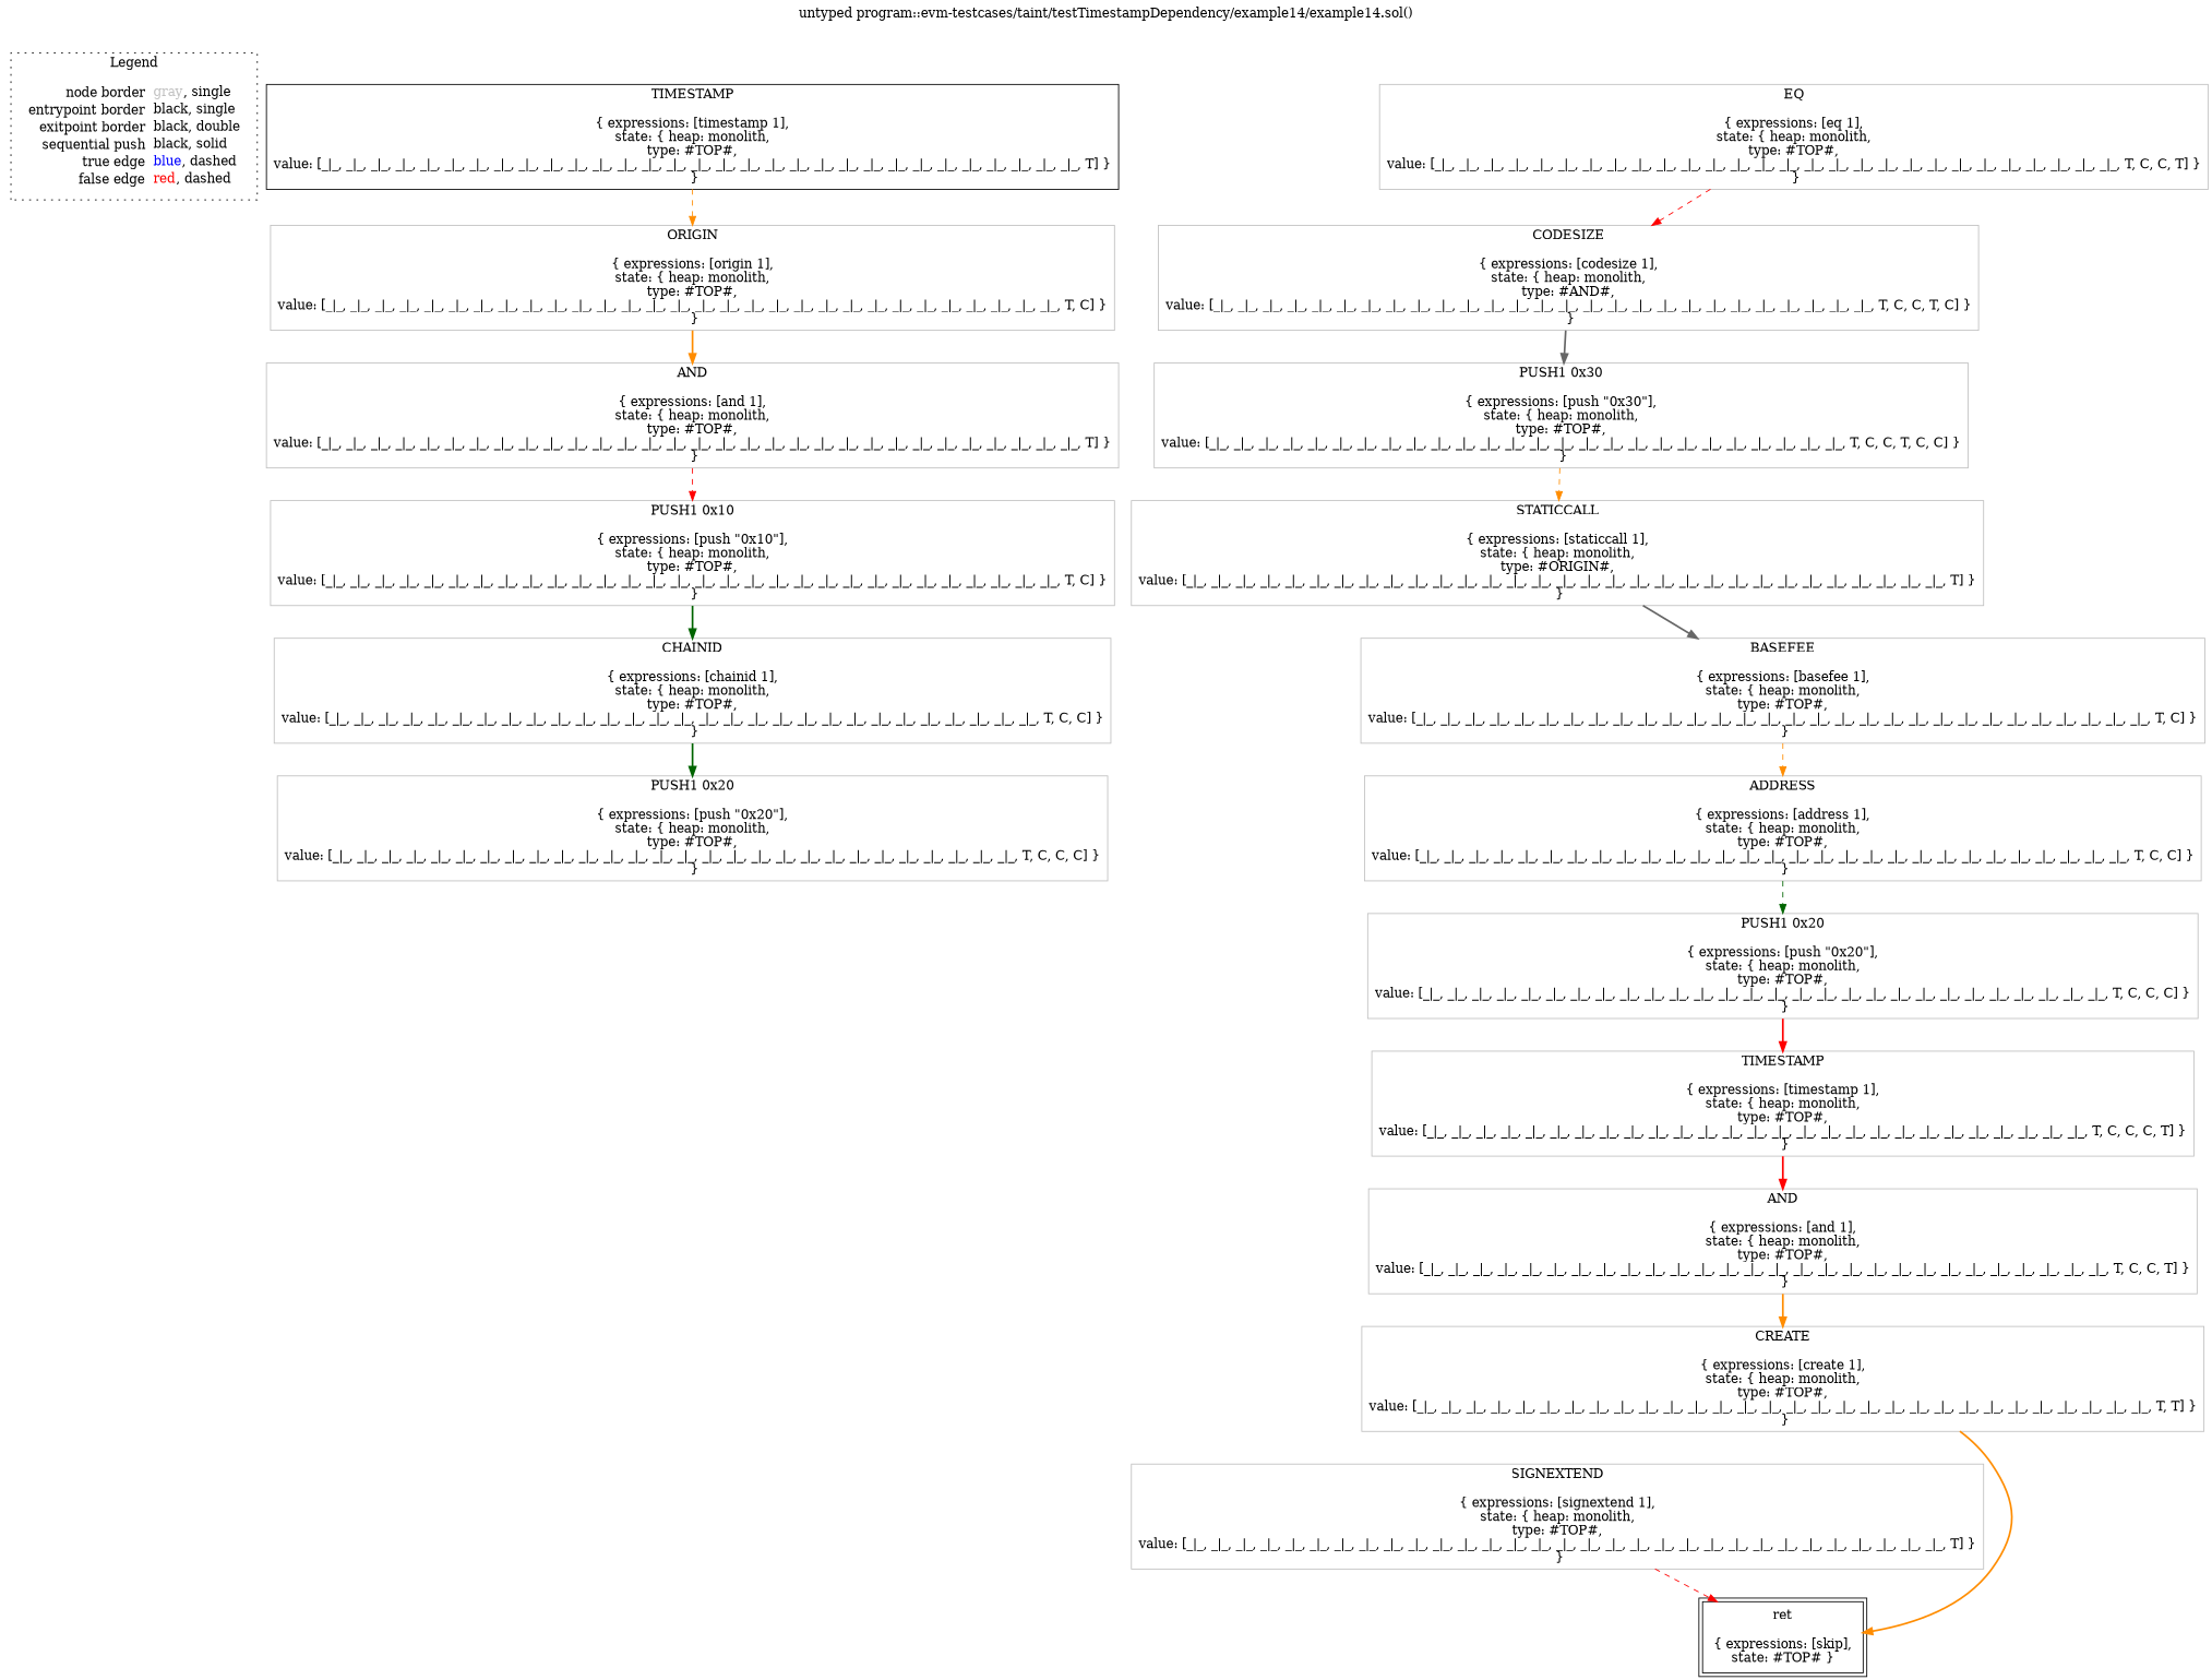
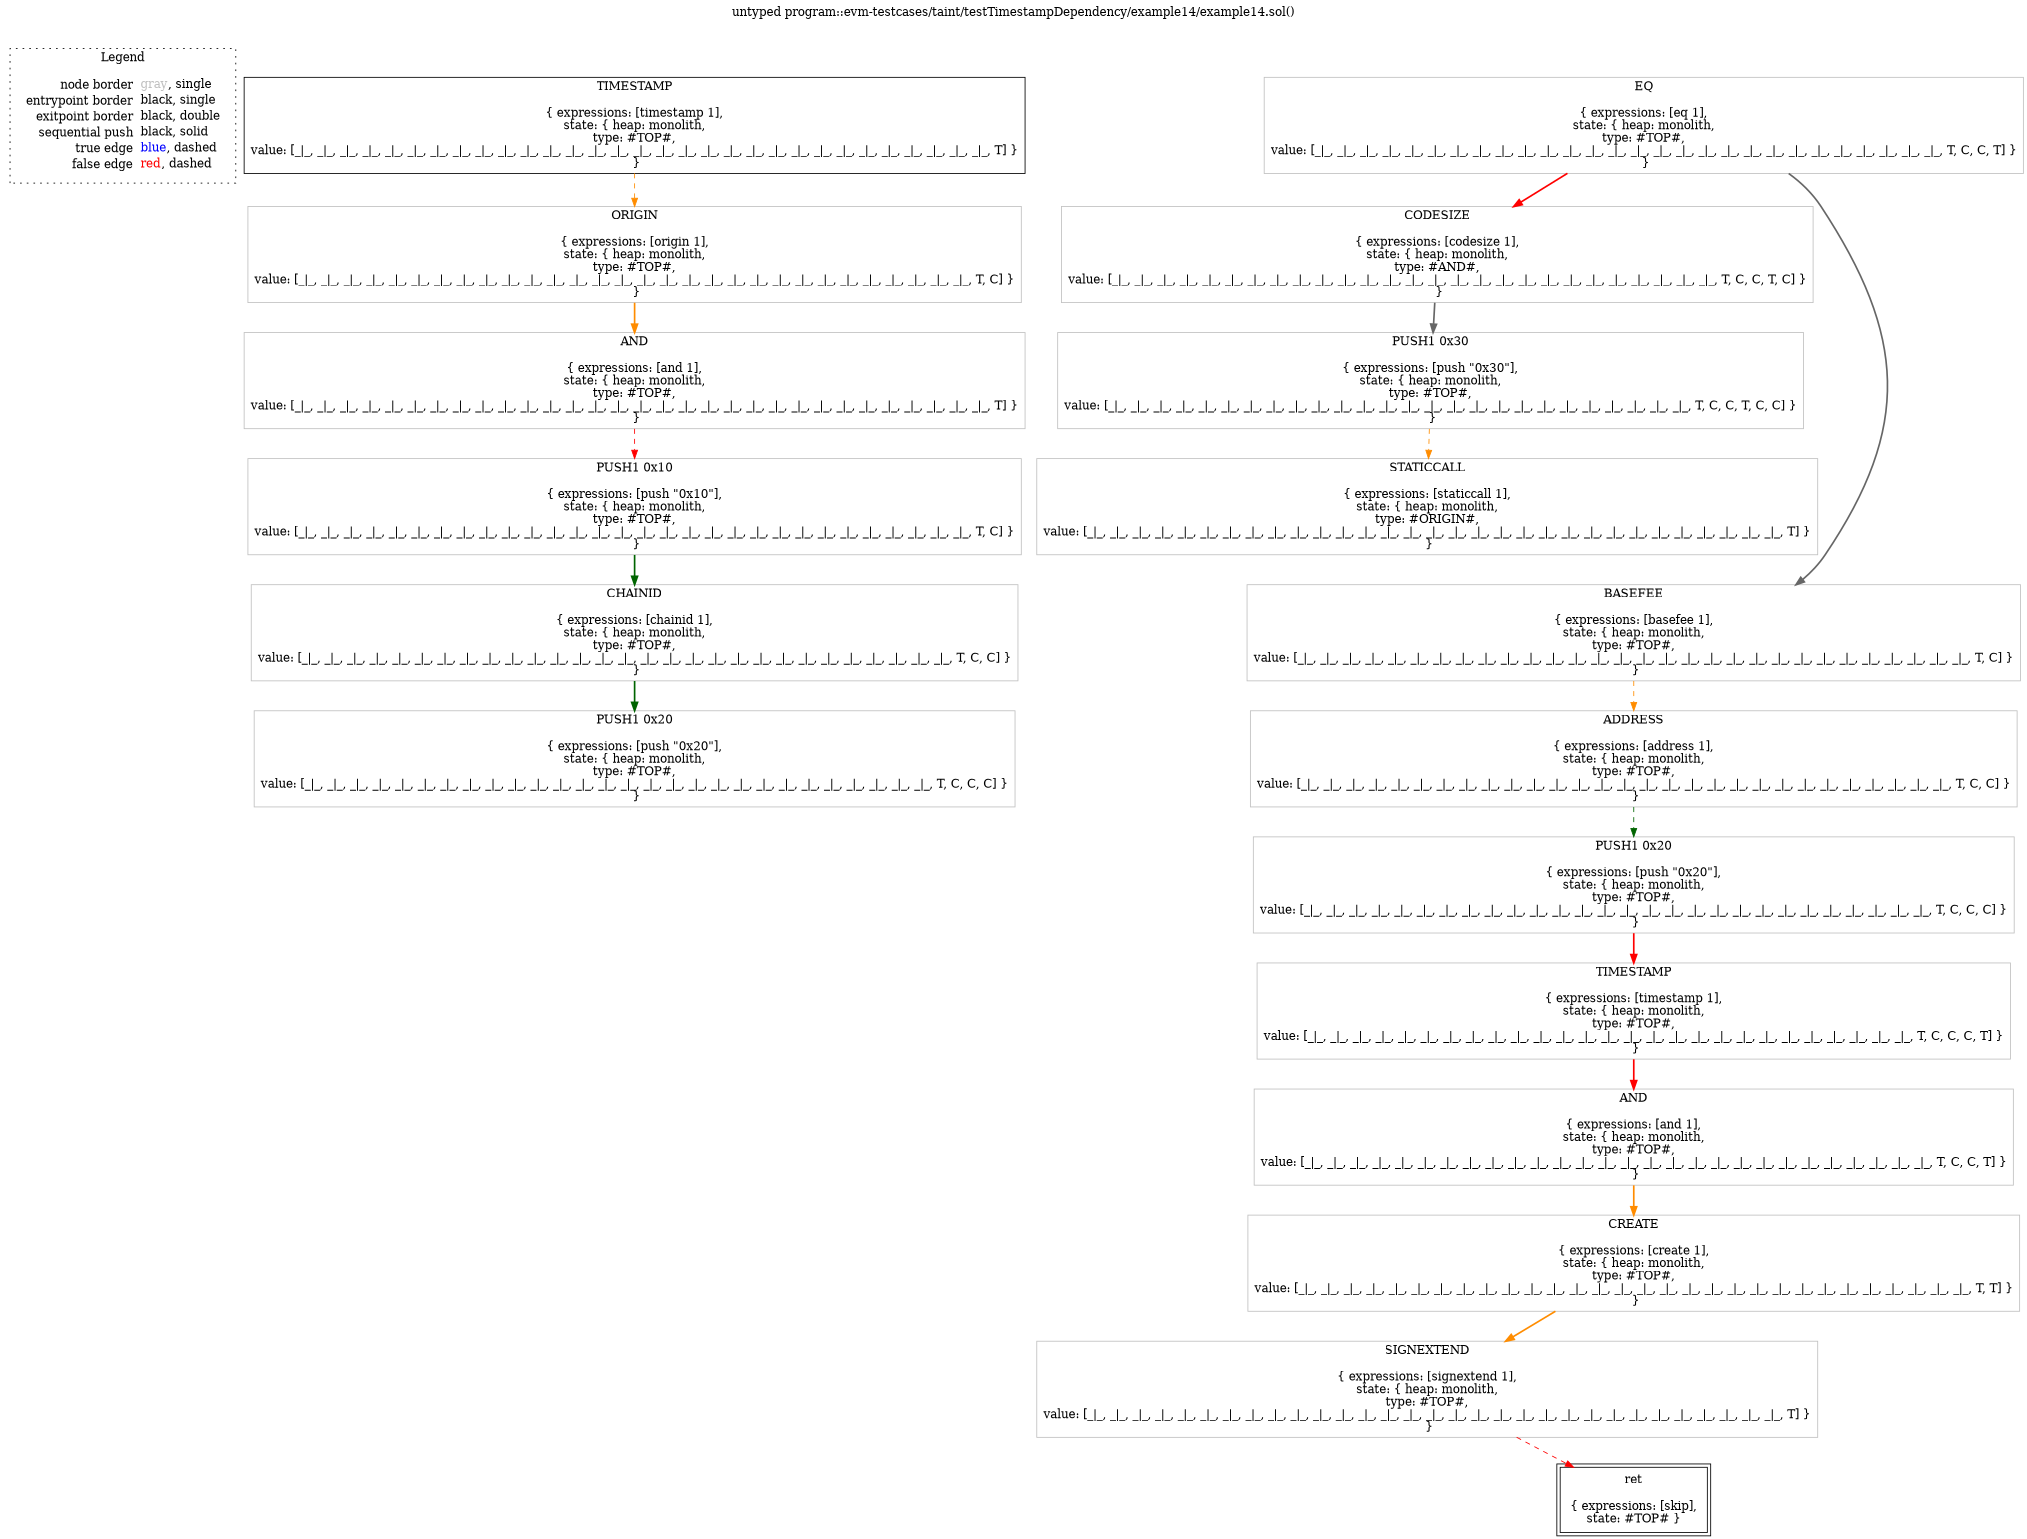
  digraph {
    label="untyped program::evm-testcases/taint/testTimestampDependency/example14/example14.sol()"
    labelloc=t
    node [shape=rect color=gray]
    edge [color=darkorange style=bold]
    n1 [label=<<table border="0" cellpadding="2" cellspacing="0" cellborder="0"><tr><td align="right">node border&nbsp;</td><td align="left"><font color="gray">gray</font>, single</td></tr><tr><td align="right">entrypoint border&nbsp;</td><td align="left"><font color="black">black</font>, single</td></tr><tr><td align="right">exitpoint border&nbsp;</td><td align="left"><font color="black">black</font>, double</td></tr><tr><td align="right">sequential push&nbsp;</td><td align="left"><font color="black">black</font>, solid</td></tr><tr><td align="right">true edge&nbsp;</td><td align="left"><font color="blue">blue</font>, dashed</td></tr><tr><td align="right">false edge&nbsp;</td><td align="left"><font color="red">red</font>, dashed</td></tr></table>> shape=plaintext color=""]
    n2 [color=black label=<TIMESTAMP<BR/><BR/>{ expressions: [timestamp 1],<BR/>state: { heap: monolith,<BR/>type: #TOP#,<BR/>value: [_|_, _|_, _|_, _|_, _|_, _|_, _|_, _|_, _|_, _|_, _|_, _|_, _|_, _|_, _|_, _|_, _|_, _|_, _|_, _|_, _|_, _|_, _|_, _|_, _|_, _|_, _|_, _|_, _|_, _|_, _|_, T] }<BR/> }<BR/>>]
    n3 [label=<ORIGIN<BR/><BR/>{ expressions: [origin 1],<BR/>state: { heap: monolith,<BR/>type: #TOP#,<BR/>value: [_|_, _|_, _|_, _|_, _|_, _|_, _|_, _|_, _|_, _|_, _|_, _|_, _|_, _|_, _|_, _|_, _|_, _|_, _|_, _|_, _|_, _|_, _|_, _|_, _|_, _|_, _|_, _|_, _|_, _|_, T, C] }<BR/> }<BR/>>]
    n4 [label=<AND<BR/><BR/>{ expressions: [and 1],<BR/>state: { heap: monolith,<BR/>type: #TOP#,<BR/>value: [_|_, _|_, _|_, _|_, _|_, _|_, _|_, _|_, _|_, _|_, _|_, _|_, _|_, _|_, _|_, _|_, _|_, _|_, _|_, _|_, _|_, _|_, _|_, _|_, _|_, _|_, _|_, _|_, _|_, _|_, _|_, T] }<BR/> }<BR/>>]
    n5 [label=<PUSH1 0x10<BR/><BR/>{ expressions: [push &quot;0x10&quot;],<BR/>state: { heap: monolith,<BR/>type: #TOP#,<BR/>value: [_|_, _|_, _|_, _|_, _|_, _|_, _|_, _|_, _|_, _|_, _|_, _|_, _|_, _|_, _|_, _|_, _|_, _|_, _|_, _|_, _|_, _|_, _|_, _|_, _|_, _|_, _|_, _|_, _|_, _|_, T, C] }<BR/> }<BR/>>]
    n6 [label=<CHAINID<BR/><BR/>{ expressions: [chainid 1],<BR/>state: { heap: monolith,<BR/>type: #TOP#,<BR/>value: [_|_, _|_, _|_, _|_, _|_, _|_, _|_, _|_, _|_, _|_, _|_, _|_, _|_, _|_, _|_, _|_, _|_, _|_, _|_, _|_, _|_, _|_, _|_, _|_, _|_, _|_, _|_, _|_, _|_, T, C, C] }<BR/> }<BR/>>]
    n7 [label=<PUSH1 0x20<BR/><BR/>{ expressions: [push &quot;0x20&quot;],<BR/>state: { heap: monolith,<BR/>type: #TOP#,<BR/>value: [_|_, _|_, _|_, _|_, _|_, _|_, _|_, _|_, _|_, _|_, _|_, _|_, _|_, _|_, _|_, _|_, _|_, _|_, _|_, _|_, _|_, _|_, _|_, _|_, _|_, _|_, _|_, _|_, T, C, C, C] }<BR/> }<BR/>>]
    n8 [label=<EQ<BR/><BR/>{ expressions: [eq 1],<BR/>state: { heap: monolith,<BR/>type: #TOP#,<BR/>value: [_|_, _|_, _|_, _|_, _|_, _|_, _|_, _|_, _|_, _|_, _|_, _|_, _|_, _|_, _|_, _|_, _|_, _|_, _|_, _|_, _|_, _|_, _|_, _|_, _|_, _|_, _|_, _|_, T, C, C, T] }<BR/> }<BR/>>]
    n9 [label=<CODESIZE<BR/><BR/>{ expressions: [codesize 1],<BR/>state: { heap: monolith,<BR/>type: #AND#,<BR/>value: [_|_, _|_, _|_, _|_, _|_, _|_, _|_, _|_, _|_, _|_, _|_, _|_, _|_, _|_, _|_, _|_, _|_, _|_, _|_, _|_, _|_, _|_, _|_, _|_, _|_, _|_, _|_, T, C, C, T, C] }<BR/> }<BR/>>]
    n10 [label=<PUSH1 0x30<BR/><BR/>{ expressions: [push &quot;0x30&quot;],<BR/>state: { heap: monolith,<BR/>type: #TOP#,<BR/>value: [_|_, _|_, _|_, _|_, _|_, _|_, _|_, _|_, _|_, _|_, _|_, _|_, _|_, _|_, _|_, _|_, _|_, _|_, _|_, _|_, _|_, _|_, _|_, _|_, _|_, _|_, T, C, C, T, C, C] }<BR/> }<BR/>>]
    n11 [label=<STATICCALL<BR/><BR/>{ expressions: [staticcall 1],<BR/>state: { heap: monolith,<BR/>type: #ORIGIN#,<BR/>value: [_|_, _|_, _|_, _|_, _|_, _|_, _|_, _|_, _|_, _|_, _|_, _|_, _|_, _|_, _|_, _|_, _|_, _|_, _|_, _|_, _|_, _|_, _|_, _|_, _|_, _|_, _|_, _|_, _|_, _|_, _|_, T] }<BR/> }<BR/>>]
    n12 [label=<BASEFEE<BR/><BR/>{ expressions: [basefee 1],<BR/>state: { heap: monolith,<BR/>type: #TOP#,<BR/>value: [_|_, _|_, _|_, _|_, _|_, _|_, _|_, _|_, _|_, _|_, _|_, _|_, _|_, _|_, _|_, _|_, _|_, _|_, _|_, _|_, _|_, _|_, _|_, _|_, _|_, _|_, _|_, _|_, _|_, _|_, T, C] }<BR/> }<BR/>>]
    n13 [label=<ADDRESS<BR/><BR/>{ expressions: [address 1],<BR/>state: { heap: monolith,<BR/>type: #TOP#,<BR/>value: [_|_, _|_, _|_, _|_, _|_, _|_, _|_, _|_, _|_, _|_, _|_, _|_, _|_, _|_, _|_, _|_, _|_, _|_, _|_, _|_, _|_, _|_, _|_, _|_, _|_, _|_, _|_, _|_, _|_, T, C, C] }<BR/> }<BR/>>]
    n14 [label=<PUSH1 0x20<BR/><BR/>{ expressions: [push &quot;0x20&quot;],<BR/>state: { heap: monolith,<BR/>type: #TOP#,<BR/>value: [_|_, _|_, _|_, _|_, _|_, _|_, _|_, _|_, _|_, _|_, _|_, _|_, _|_, _|_, _|_, _|_, _|_, _|_, _|_, _|_, _|_, _|_, _|_, _|_, _|_, _|_, _|_, _|_, T, C, C, C] }<BR/> }<BR/>>]
    n15 [label=<TIMESTAMP<BR/><BR/>{ expressions: [timestamp 1],<BR/>state: { heap: monolith,<BR/>type: #TOP#,<BR/>value: [_|_, _|_, _|_, _|_, _|_, _|_, _|_, _|_, _|_, _|_, _|_, _|_, _|_, _|_, _|_, _|_, _|_, _|_, _|_, _|_, _|_, _|_, _|_, _|_, _|_, _|_, _|_, T, C, C, C, T] }<BR/> }<BR/>>]
    n16 [label=<AND<BR/><BR/>{ expressions: [and 1],<BR/>state: { heap: monolith,<BR/>type: #TOP#,<BR/>value: [_|_, _|_, _|_, _|_, _|_, _|_, _|_, _|_, _|_, _|_, _|_, _|_, _|_, _|_, _|_, _|_, _|_, _|_, _|_, _|_, _|_, _|_, _|_, _|_, _|_, _|_, _|_, _|_, T, C, C, T] }<BR/> }<BR/>>]
    n17 [label=<CREATE<BR/><BR/>{ expressions: [create 1],<BR/>state: { heap: monolith,<BR/>type: #TOP#,<BR/>value: [_|_, _|_, _|_, _|_, _|_, _|_, _|_, _|_, _|_, _|_, _|_, _|_, _|_, _|_, _|_, _|_, _|_, _|_, _|_, _|_, _|_, _|_, _|_, _|_, _|_, _|_, _|_, _|_, _|_, _|_, T, T] }<BR/> }<BR/>>]
    n18 [label=<SIGNEXTEND<BR/><BR/>{ expressions: [signextend 1],<BR/>state: { heap: monolith,<BR/>type: #TOP#,<BR/>value: [_|_, _|_, _|_, _|_, _|_, _|_, _|_, _|_, _|_, _|_, _|_, _|_, _|_, _|_, _|_, _|_, _|_, _|_, _|_, _|_, _|_, _|_, _|_, _|_, _|_, _|_, _|_, _|_, _|_, _|_, _|_, T] }<BR/> }<BR/>>]
    n19 [color=black label=<ret<BR/><BR/>{ expressions: [skip],<BR/>state: #TOP# }<BR/>> peripheries=2]
    subgraph cluster_1 {
      label=Legend
      style=dotted
      n1
    }
    n2 -> n3 [style=dashed]
    n3 -> n4
    n4 -> n5 [color=red style=dashed]
    n5 -> n6 [color=darkgreen]
    n6 -> n7 [color=darkgreen]
-   n8 -> n9 [color=red style=dashed]
+   n8 -> n9 [color=red]
    n9 -> n10 [color=gray40]
    n10 -> n11 [style=dashed]
-   n11 -> n12 [color=gray40]
+   n8 -> n12 [color=gray40]
    n12 -> n13 [style=dashed]
    n13 -> n14 [color=darkgreen style=dashed]
    n14 -> n15 [color=red]
    n15 -> n16 [color=red]
    n16 -> n17
-   n17 -> n19
+   n17 -> n18
    n18 -> n19 [color=red style=dashed]
  }
